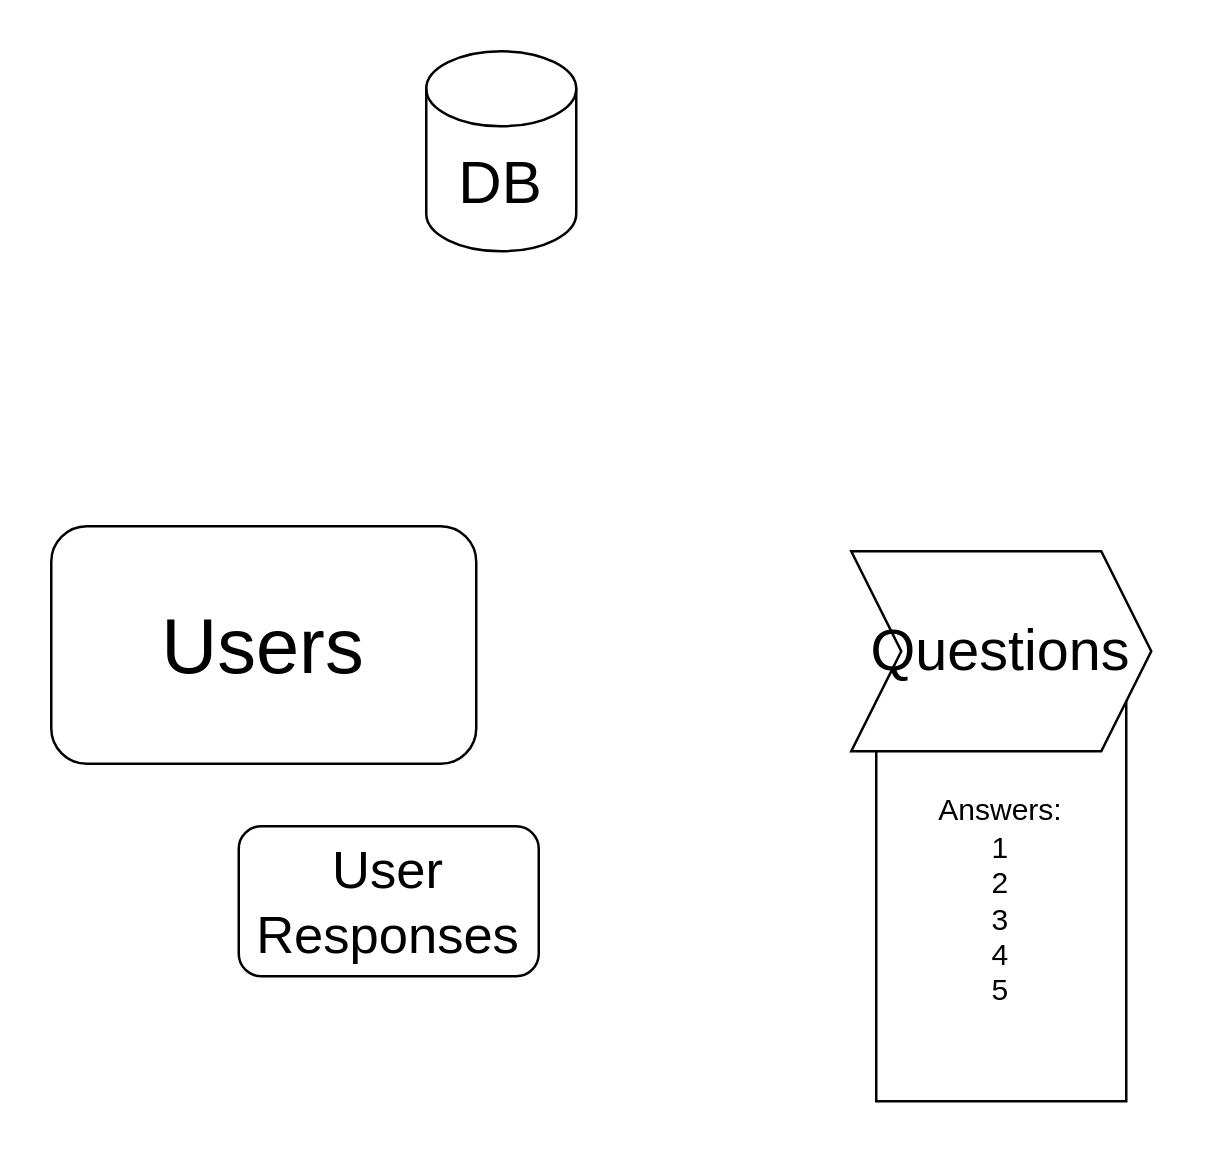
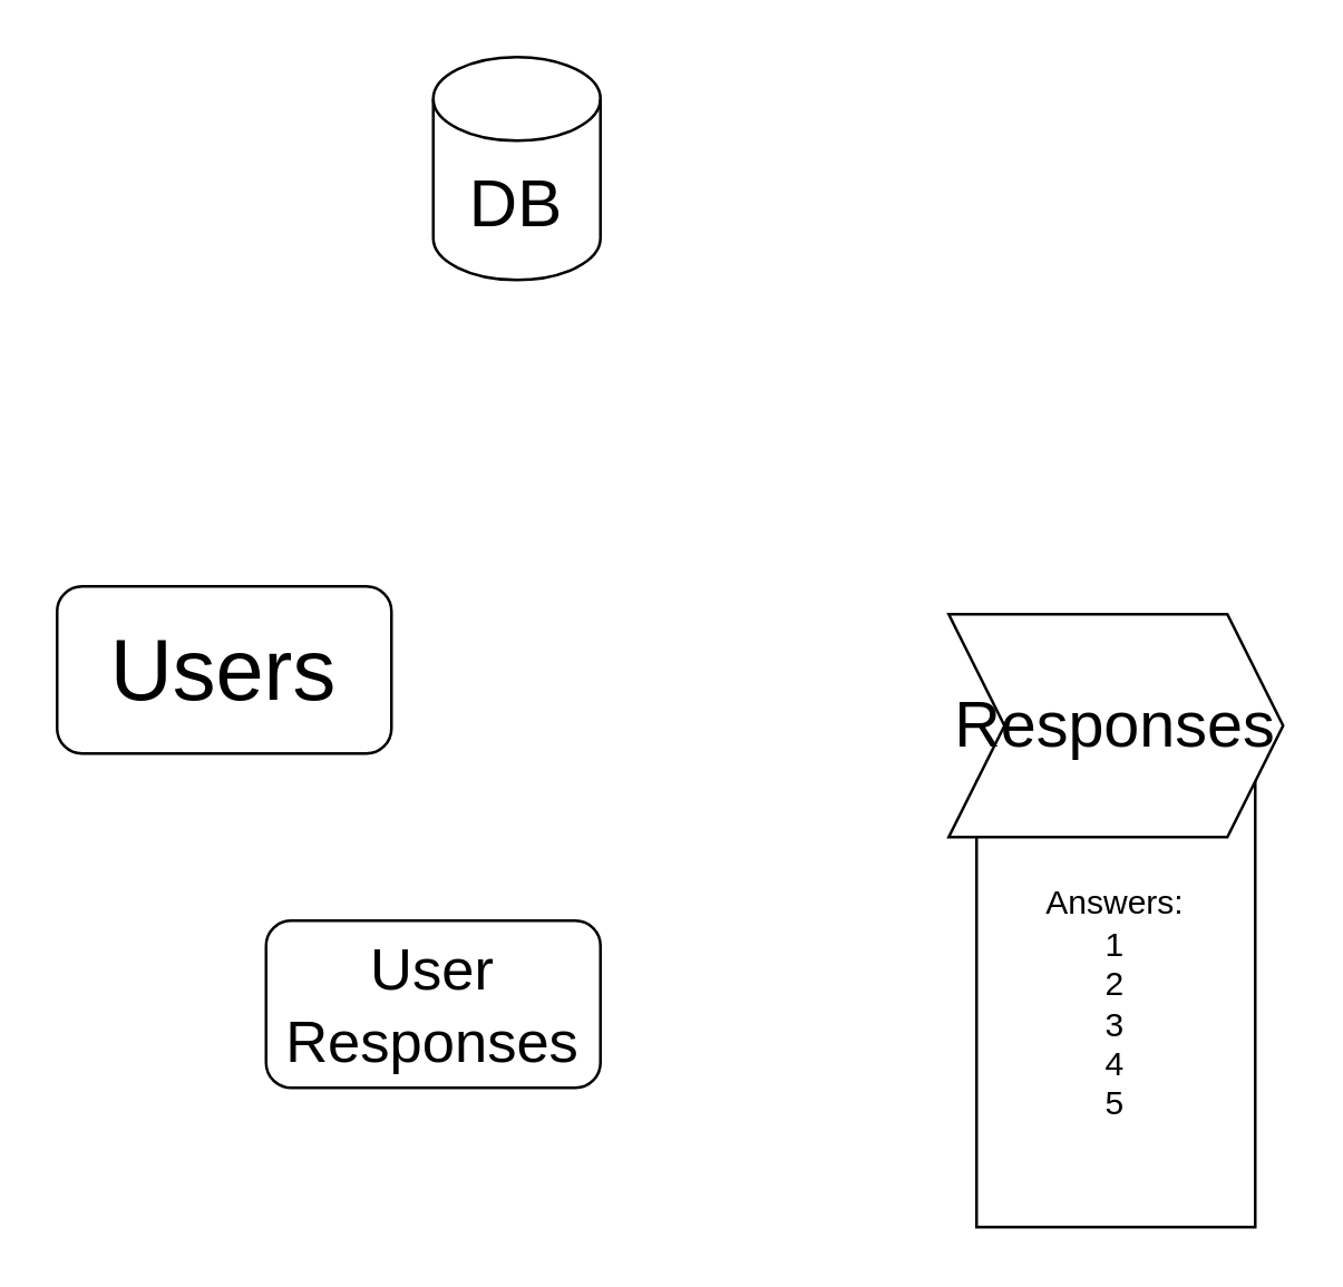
  <mxCell id="0" />
  <mxCell id="1" parent="0" />
- <mxCell id="2" value="&lt;font style=&quot;font-size: 31px;&quot;&gt;Users&lt;/font&gt;" style="rounded=1;whiteSpace=wrap;html=1;" vertex="1" parent="1"><mxGeometry x="20" y="210" width="170" height="95" as="geometry" /></mxCell>
+ <mxCell id="2" value="&lt;font style=&quot;font-size: 31px;&quot;&gt;Users&lt;/font&gt;" style="rounded=1;whiteSpace=wrap;html=1;" vertex="1" parent="1"><mxGeometry x="20" y="210" width="120" height="60" as="geometry" /></mxCell>
  <mxCell id="3" value="&lt;font style=&quot;font-size: 21px;&quot;&gt;User Responses&lt;/font&gt;" style="rounded=1;whiteSpace=wrap;html=1;" vertex="1" parent="1"><mxGeometry x="95" y="330" width="120" height="60" as="geometry" /></mxCell>
- <mxCell id="4" value="&lt;font style=&quot;font-size: 24px;&quot;&gt;DB&lt;/font&gt;" style="shape=cylinder3;whiteSpace=wrap;html=1;boundedLbl=1;backgroundOutline=1;size=15;" vertex="1" parent="1"><mxGeometry x="170" y="20" width="60" height="80" as="geometry" /></mxCell>
+ <mxCell id="4" value="&lt;font style=&quot;font-size: 24px;&quot;&gt;DB&lt;/font&gt;" style="shape=cylinder3;whiteSpace=wrap;html=1;boundedLbl=1;backgroundOutline=1;size=15;" vertex="1" parent="1"><mxGeometry x="155" y="20" width="60" height="80" as="geometry" /></mxCell>
  <mxCell id="5" value="" style="group" vertex="1" connectable="0" parent="1"><mxGeometry x="340" y="220" width="120" height="220" as="geometry" /></mxCell>
  <mxCell id="6" value="Answers:&lt;br&gt;1&lt;br&gt;2&lt;br&gt;3&lt;br&gt;4&lt;br&gt;5" style="rounded=0;whiteSpace=wrap;html=1;" vertex="1" parent="5"><mxGeometry x="10" y="60" width="100" height="160" as="geometry" /></mxCell>
- <mxCell id="7" value="&lt;font style=&quot;font-size: 23px;&quot;&gt;Questions&lt;/font&gt;" style="shape=step;perimeter=stepPerimeter;whiteSpace=wrap;html=1;fixedSize=1;" vertex="1" parent="5"><mxGeometry width="120" height="80" as="geometry" /></mxCell>
+ <mxCell id="7" value="&lt;font style=&quot;font-size: 23px;&quot;&gt;Responses&lt;/font&gt;" style="shape=step;perimeter=stepPerimeter;whiteSpace=wrap;html=1;fixedSize=1;" vertex="1" parent="5"><mxGeometry width="120" height="80" as="geometry" /></mxCell>
